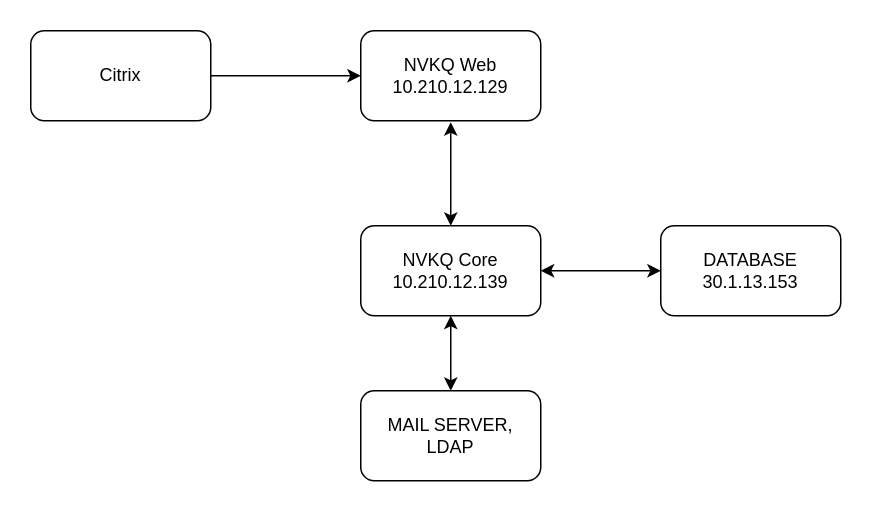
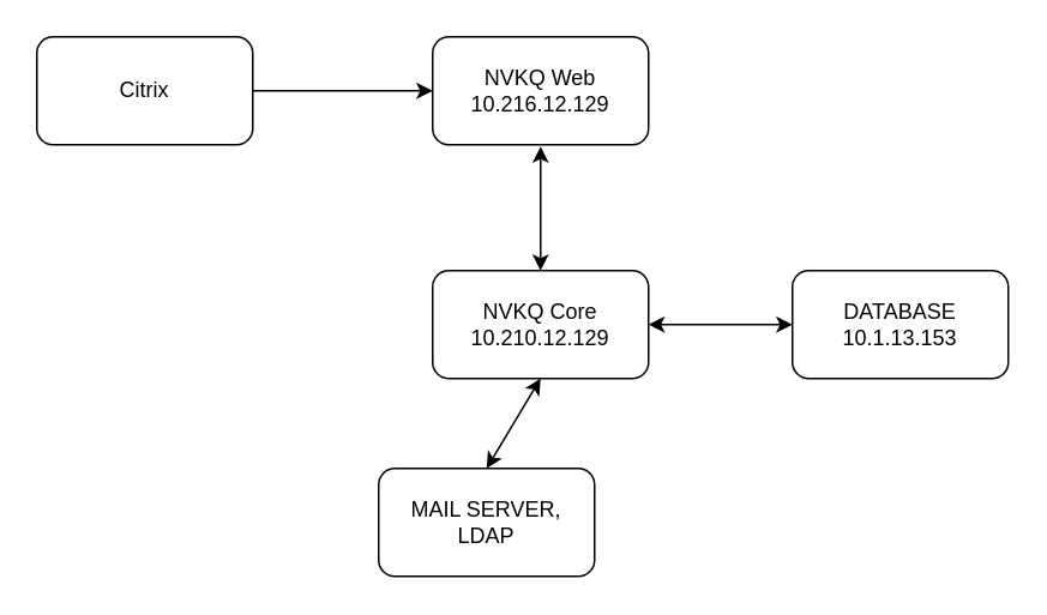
  <mxCell id="0" />
  <mxCell id="1" parent="0" />
  <mxCell id="2" value="Citrix" style="rounded=1;whiteSpace=wrap;html=1;" vertex="1" parent="1"><mxGeometry x="20" y="20" width="120" height="60" as="geometry" /></mxCell>
- <mxCell id="3" value="NVKQ Web&lt;br&gt;10.210.12.129" style="rounded=1;whiteSpace=wrap;html=1;" vertex="1" parent="1"><mxGeometry x="240" y="20" width="120" height="60" as="geometry" /></mxCell>
+ <mxCell id="3" value="NVKQ Web&lt;br&gt;10.216.12.129" style="rounded=1;whiteSpace=wrap;html=1;" vertex="1" parent="1"><mxGeometry x="240" y="20" width="120" height="60" as="geometry" /></mxCell>
  <mxCell id="4" value="" style="endArrow=classic;html=1;entryX=0;entryY=0.5;entryDx=0;entryDy=0;" edge="1" parent="1" target="3"><mxGeometry width="50" height="50" relative="1" as="geometry"><mxPoint x="140" y="50" as="sourcePoint" /><mxPoint x="190" y="0" as="targetPoint" /></mxGeometry></mxCell>
- <mxCell id="5" value="NVKQ Core&lt;br&gt;10.210.12.139" style="rounded=1;whiteSpace=wrap;html=1;" vertex="1" parent="1"><mxGeometry x="240" y="150" width="120" height="60" as="geometry" /></mxCell>
+ <mxCell id="5" value="NVKQ Core&lt;br&gt;10.210.12.129" style="rounded=1;whiteSpace=wrap;html=1;" vertex="1" parent="1"><mxGeometry x="240" y="150" width="120" height="60" as="geometry" /></mxCell>
  <mxCell id="6" value="" style="endArrow=classic;startArrow=classic;html=1;exitX=0.5;exitY=0;exitDx=0;exitDy=0;" edge="1" parent="1" source="5"><mxGeometry width="50" height="50" relative="1" as="geometry"><mxPoint x="260" y="130" as="sourcePoint" /><mxPoint x="300" y="81" as="targetPoint" /></mxGeometry></mxCell>
- <mxCell id="7" value="MAIL SERVER,&lt;br&gt;LDAP" style="rounded=1;whiteSpace=wrap;html=1;" vertex="1" parent="1"><mxGeometry x="240" y="260" width="120" height="60" as="geometry" /></mxCell>
+ <mxCell id="7" value="MAIL SERVER,&lt;br&gt;LDAP" style="rounded=1;whiteSpace=wrap;html=1;" vertex="1" parent="1"><mxGeometry x="210" y="260" width="120" height="60" as="geometry" /></mxCell>
  <mxCell id="8" value="" style="endArrow=classic;startArrow=classic;html=1;exitX=0.5;exitY=0;exitDx=0;exitDy=0;" edge="1" parent="1" source="7"><mxGeometry width="50" height="50" relative="1" as="geometry"><mxPoint x="250" y="260" as="sourcePoint" /><mxPoint x="300" y="210" as="targetPoint" /></mxGeometry></mxCell>
- <mxCell id="9" value="DATABASE&lt;br&gt;30.1.13.153" style="rounded=1;whiteSpace=wrap;html=1;" vertex="1" parent="1"><mxGeometry x="440" y="150" width="120" height="60" as="geometry" /></mxCell>
+ <mxCell id="9" value="DATABASE&lt;br&gt;10.1.13.153" style="rounded=1;whiteSpace=wrap;html=1;" vertex="1" parent="1"><mxGeometry x="440" y="150" width="120" height="60" as="geometry" /></mxCell>
  <mxCell id="10" value="" style="endArrow=classic;startArrow=classic;html=1;entryX=0;entryY=0.5;entryDx=0;entryDy=0;" edge="1" parent="1" target="9"><mxGeometry width="50" height="50" relative="1" as="geometry"><mxPoint x="360" y="180" as="sourcePoint" /><mxPoint x="410" y="130" as="targetPoint" /></mxGeometry></mxCell>
